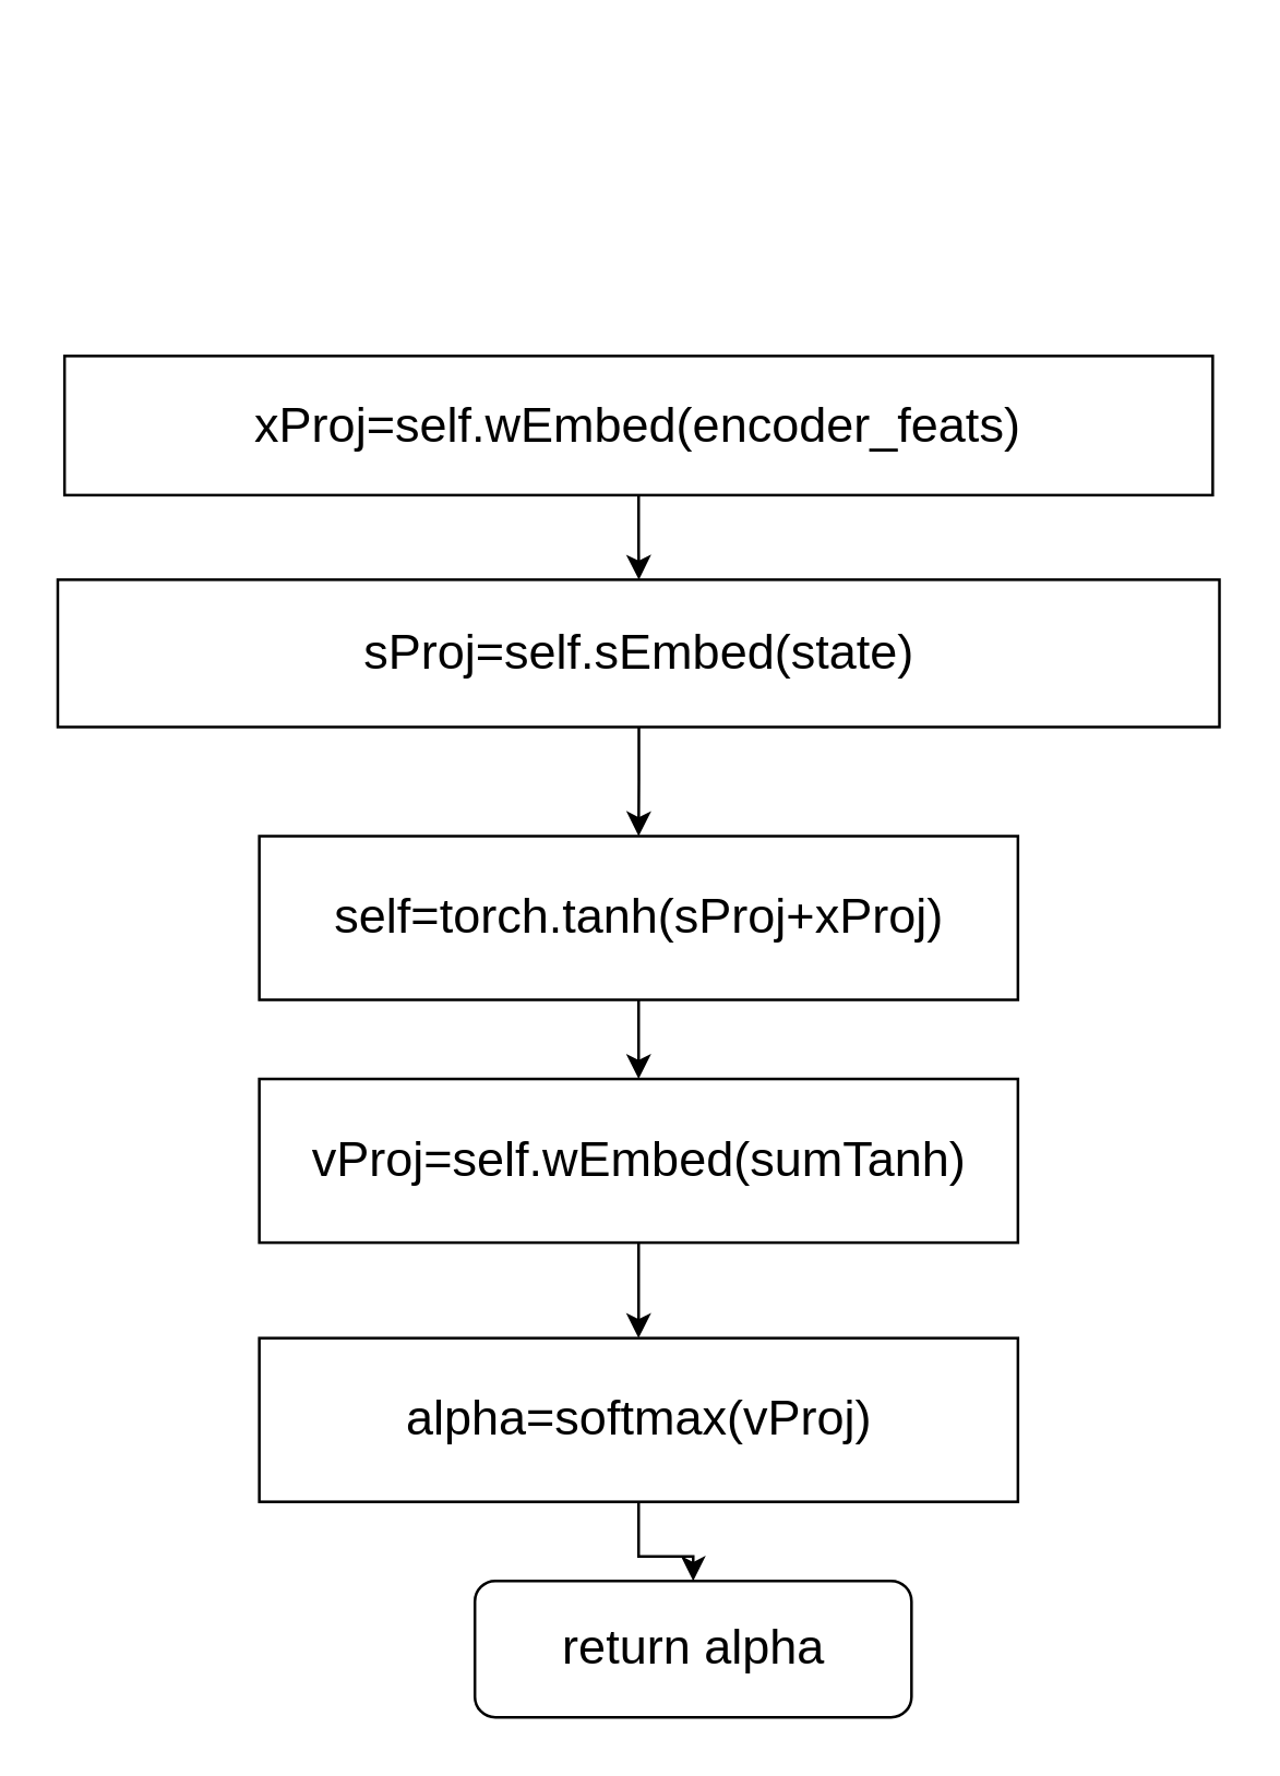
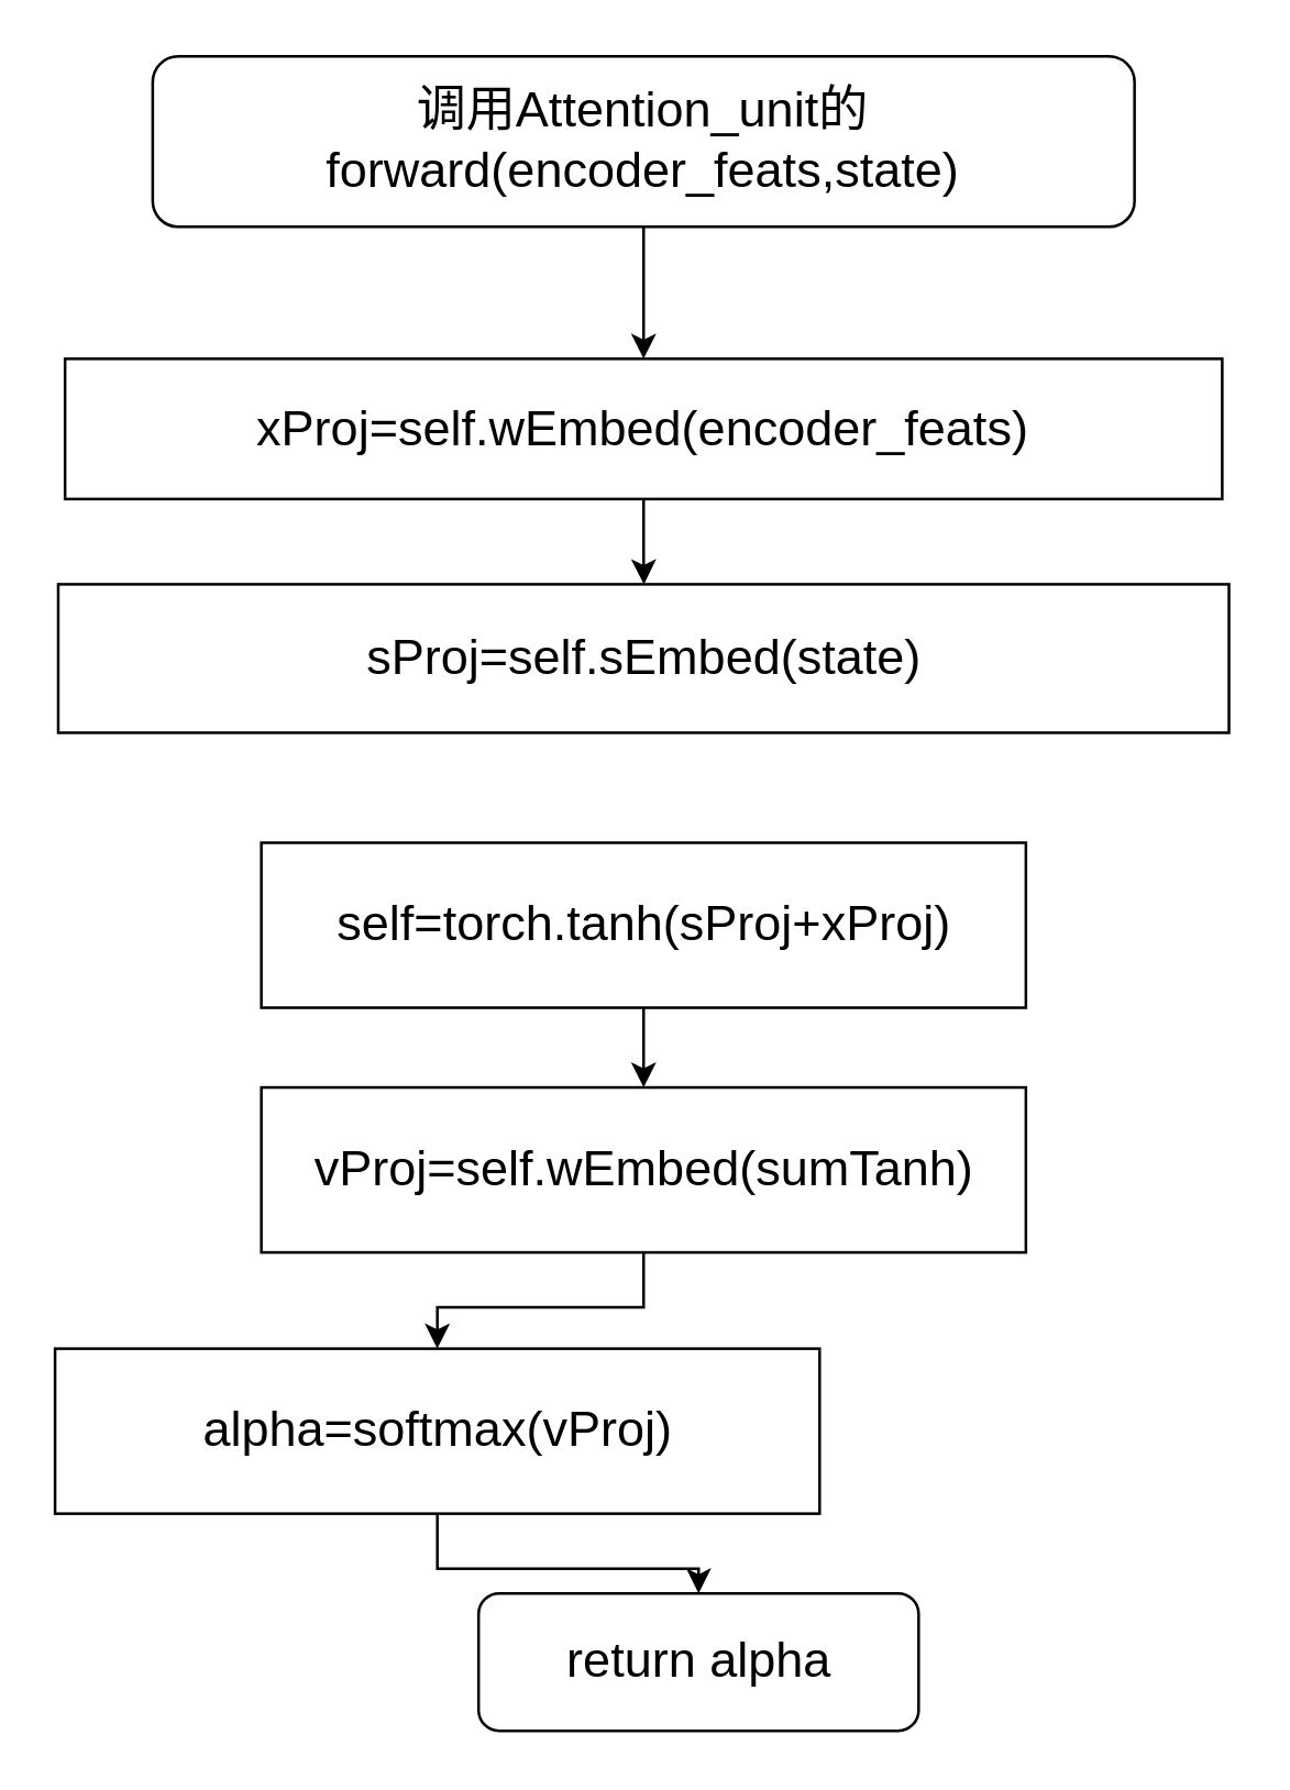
  <mxCell id="0" />
  <mxCell id="1" parent="0" />
+ <mxCell id="2" value="" style="edgeStyle=orthogonalEdgeStyle;rounded=0;orthogonalLoop=1;jettySize=auto;html=1;" edge="1" parent="1" source="3" target="5"><mxGeometry relative="1" as="geometry" /></mxCell>
+ <mxCell id="3" value="&lt;font style=&quot;font-size: 18px;&quot;&gt;调用Attention_unit的forward(encoder_feats,state)&lt;/font&gt;" style="rounded=1;whiteSpace=wrap;html=1;" vertex="1" parent="1"><mxGeometry x="55" y="20" width="357" height="62" as="geometry" /></mxCell>
  <mxCell id="4" value="" style="edgeStyle=orthogonalEdgeStyle;rounded=0;orthogonalLoop=1;jettySize=auto;html=1;" edge="1" parent="1" source="5" target="7"><mxGeometry relative="1" as="geometry" /></mxCell>
  <mxCell id="5" value="&lt;font style=&quot;font-size: 18px;&quot;&gt;xProj=self.wEmbed(encoder_feats)&lt;/font&gt;" style="rounded=0;whiteSpace=wrap;html=1;" vertex="1" parent="1"><mxGeometry x="23.13" y="130" width="420.75" height="51" as="geometry" /></mxCell>
- <mxCell id="6" value="" style="edgeStyle=orthogonalEdgeStyle;rounded=0;orthogonalLoop=1;jettySize=auto;html=1;" edge="1" parent="1" source="7" target="9"><mxGeometry relative="1" as="geometry" /></mxCell>
  <mxCell id="7" value="&lt;font style=&quot;font-size: 18px;&quot;&gt;sProj=self.sEmbed(state)&lt;/font&gt;" style="rounded=0;whiteSpace=wrap;html=1;" vertex="1" parent="1"><mxGeometry x="20.65" y="212" width="425.69" height="54" as="geometry" /></mxCell>
  <mxCell id="8" value="" style="edgeStyle=orthogonalEdgeStyle;rounded=0;orthogonalLoop=1;jettySize=auto;html=1;" edge="1" parent="1" source="9" target="11"><mxGeometry relative="1" as="geometry" /></mxCell>
  <mxCell id="9" value="&lt;font style=&quot;font-size: 18px;&quot;&gt;self=torch.tanh(sProj+xProj)&lt;/font&gt;" style="whiteSpace=wrap;html=1;rounded=0;" vertex="1" parent="1"><mxGeometry x="94.5" y="306" width="278" height="60" as="geometry" /></mxCell>
  <mxCell id="10" value="" style="edgeStyle=orthogonalEdgeStyle;rounded=0;orthogonalLoop=1;jettySize=auto;html=1;" edge="1" parent="1" source="11" target="13"><mxGeometry relative="1" as="geometry" /></mxCell>
  <mxCell id="11" value="&lt;font style=&quot;font-size: 18px;&quot;&gt;vProj=self.wEmbed(sumTanh)&lt;/font&gt;" style="whiteSpace=wrap;html=1;rounded=0;" vertex="1" parent="1"><mxGeometry x="94.5" y="395" width="278" height="60" as="geometry" /></mxCell>
  <mxCell id="12" value="" style="edgeStyle=orthogonalEdgeStyle;rounded=0;orthogonalLoop=1;jettySize=auto;html=1;" edge="1" parent="1" source="13" target="14"><mxGeometry relative="1" as="geometry" /></mxCell>
- <mxCell id="13" value="&lt;font style=&quot;font-size: 18px;&quot;&gt;alpha=softmax(vProj)&lt;/font&gt;" style="whiteSpace=wrap;html=1;rounded=0;" vertex="1" parent="1"><mxGeometry x="94.5" y="490" width="278" height="60" as="geometry" /></mxCell>
+ <mxCell id="13" value="&lt;font style=&quot;font-size: 18px;&quot;&gt;alpha=softmax(vProj)&lt;/font&gt;" style="whiteSpace=wrap;html=1;rounded=0;" vertex="1" parent="1"><mxGeometry x="19.5" y="490" width="278" height="60" as="geometry" /></mxCell>
  <mxCell id="14" value="&lt;font style=&quot;font-size: 18px;&quot;&gt;return alpha&lt;/font&gt;" style="rounded=1;whiteSpace=wrap;html=1;" vertex="1" parent="1"><mxGeometry x="173.5" y="579" width="160" height="50" as="geometry" /></mxCell>
